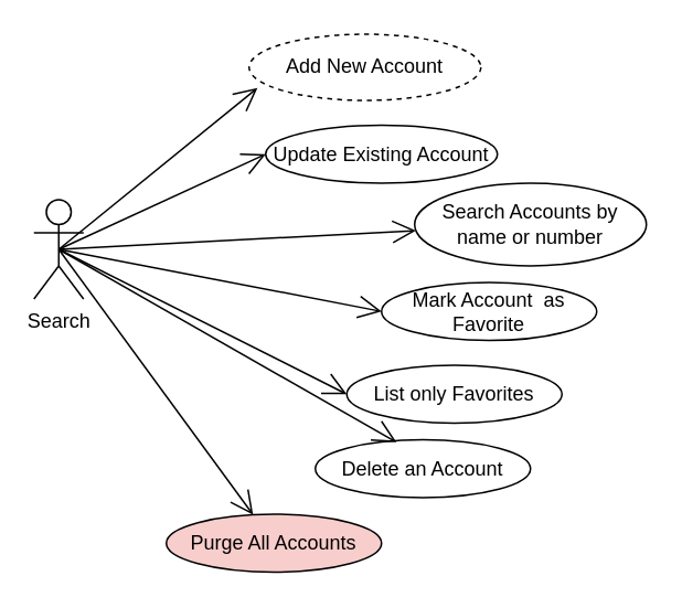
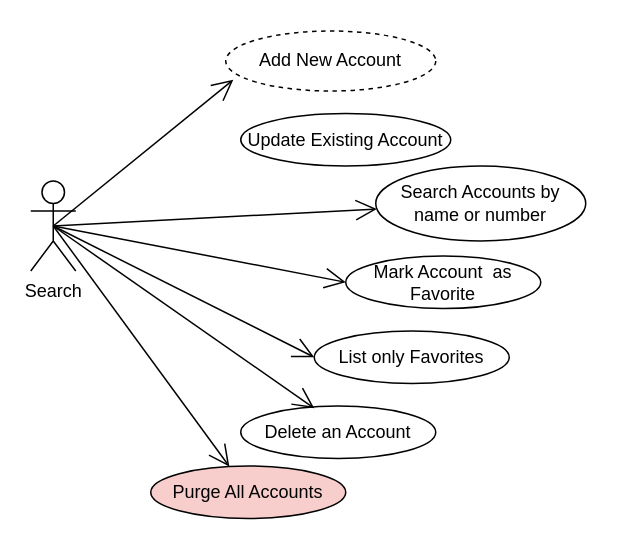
  <mxCell id="0" />
  <mxCell id="1" parent="0" />
  <mxCell id="2" value="Search" style="shape=umlActor;verticalLabelPosition=bottom;verticalAlign=top;html=1;" vertex="1" parent="1"><mxGeometry x="20" y="120" width="30" height="60" as="geometry" /></mxCell>
  <mxCell id="3" value="Add New Account" style="ellipse;whiteSpace=wrap;html=1;dashed=1;" vertex="1" parent="1"><mxGeometry x="150" y="20" width="140" height="40" as="geometry" /></mxCell>
  <mxCell id="4" value="Update Existing Account" style="ellipse;whiteSpace=wrap;html=1;" vertex="1" parent="1"><mxGeometry x="160" y="75" width="140" height="35" as="geometry" /></mxCell>
  <mxCell id="5" value="Search Accounts by name or number" style="ellipse;whiteSpace=wrap;html=1;" vertex="1" parent="1"><mxGeometry x="250" y="110" width="140" height="50" as="geometry" /></mxCell>
  <mxCell id="6" value="Mark Account&amp;nbsp; as Favorite" style="ellipse;whiteSpace=wrap;html=1;" vertex="1" parent="1"><mxGeometry x="230" y="170" width="130" height="35" as="geometry" /></mxCell>
- <mxCell id="7" value="Delete an Account" style="ellipse;whiteSpace=wrap;html=1;" vertex="1" parent="1"><mxGeometry x="190" y="265" width="130" height="35" as="geometry" /></mxCell>
+ <mxCell id="7" value="Delete an Account" style="ellipse;whiteSpace=wrap;html=1;" vertex="1" parent="1"><mxGeometry x="160" y="270" width="130" height="35" as="geometry" /></mxCell>
  <mxCell id="8" value="Purge All Accounts" style="ellipse;whiteSpace=wrap;html=1;fillColor=#f8cecc;" vertex="1" parent="1"><mxGeometry x="100" y="310" width="130" height="35" as="geometry" /></mxCell>
  <mxCell id="9" value="List only Favorites" style="ellipse;whiteSpace=wrap;html=1;" vertex="1" parent="1"><mxGeometry x="209" y="220" width="130" height="35" as="geometry" /></mxCell>
  <mxCell id="10" value="" style="endArrow=open;endFill=1;endSize=12;html=1;rounded=0;exitX=0.5;exitY=0.5;exitDx=0;exitDy=0;exitPerimeter=0;entryX=0.036;entryY=0.813;entryDx=0;entryDy=0;entryPerimeter=0;" edge="1" parent="1" source="2" target="3"><mxGeometry width="160" relative="1" as="geometry"><mxPoint x="-90" y="80" as="sourcePoint" /><mxPoint x="70" y="80" as="targetPoint" /></mxGeometry></mxCell>
- <mxCell id="11" value="" style="endArrow=open;endFill=1;endSize=12;html=1;rounded=0;exitX=0.5;exitY=0.5;exitDx=0;exitDy=0;exitPerimeter=0;entryX=0;entryY=0.5;entryDx=0;entryDy=0;" edge="1" parent="1" source="2" target="4"><mxGeometry width="160" relative="1" as="geometry"><mxPoint x="45" y="160" as="sourcePoint" /><mxPoint x="165" y="63" as="targetPoint" /></mxGeometry></mxCell>
  <mxCell id="12" value="" style="endArrow=open;endFill=1;endSize=12;html=1;rounded=0;exitX=0.5;exitY=0.5;exitDx=0;exitDy=0;exitPerimeter=0;" edge="1" parent="1" source="2" target="5"><mxGeometry width="160" relative="1" as="geometry"><mxPoint x="45" y="160" as="sourcePoint" /><mxPoint x="170" y="103" as="targetPoint" /></mxGeometry></mxCell>
  <mxCell id="13" value="" style="endArrow=open;endFill=1;endSize=12;html=1;rounded=0;exitX=0.5;exitY=0.5;exitDx=0;exitDy=0;exitPerimeter=0;entryX=0;entryY=0.5;entryDx=0;entryDy=0;" edge="1" parent="1" source="2" target="6"><mxGeometry width="160" relative="1" as="geometry"><mxPoint x="45" y="160" as="sourcePoint" /><mxPoint x="261" y="149" as="targetPoint" /></mxGeometry></mxCell>
  <mxCell id="14" value="" style="endArrow=open;endFill=1;endSize=12;html=1;rounded=0;exitX=0.5;exitY=0.5;exitDx=0;exitDy=0;exitPerimeter=0;entryX=0;entryY=0.5;entryDx=0;entryDy=0;" edge="1" parent="1" source="2" target="9"><mxGeometry width="160" relative="1" as="geometry"><mxPoint x="45" y="160" as="sourcePoint" /><mxPoint x="240" y="198" as="targetPoint" /></mxGeometry></mxCell>
  <mxCell id="15" value="" style="endArrow=open;endFill=1;endSize=12;html=1;rounded=0;exitX=0.5;exitY=0.5;exitDx=0;exitDy=0;exitPerimeter=0;entryX=0.377;entryY=0.043;entryDx=0;entryDy=0;entryPerimeter=0;" edge="1" parent="1" source="2" target="7"><mxGeometry width="160" relative="1" as="geometry"><mxPoint x="45" y="160" as="sourcePoint" /><mxPoint x="219" y="248" as="targetPoint" /></mxGeometry></mxCell>
  <mxCell id="16" value="" style="endArrow=open;endFill=1;endSize=12;html=1;rounded=0;exitX=0.5;exitY=0.5;exitDx=0;exitDy=0;exitPerimeter=0;" edge="1" parent="1" source="2" target="8"><mxGeometry width="160" relative="1" as="geometry"><mxPoint x="45" y="160" as="sourcePoint" /><mxPoint x="160" y="320" as="targetPoint" /></mxGeometry></mxCell>
